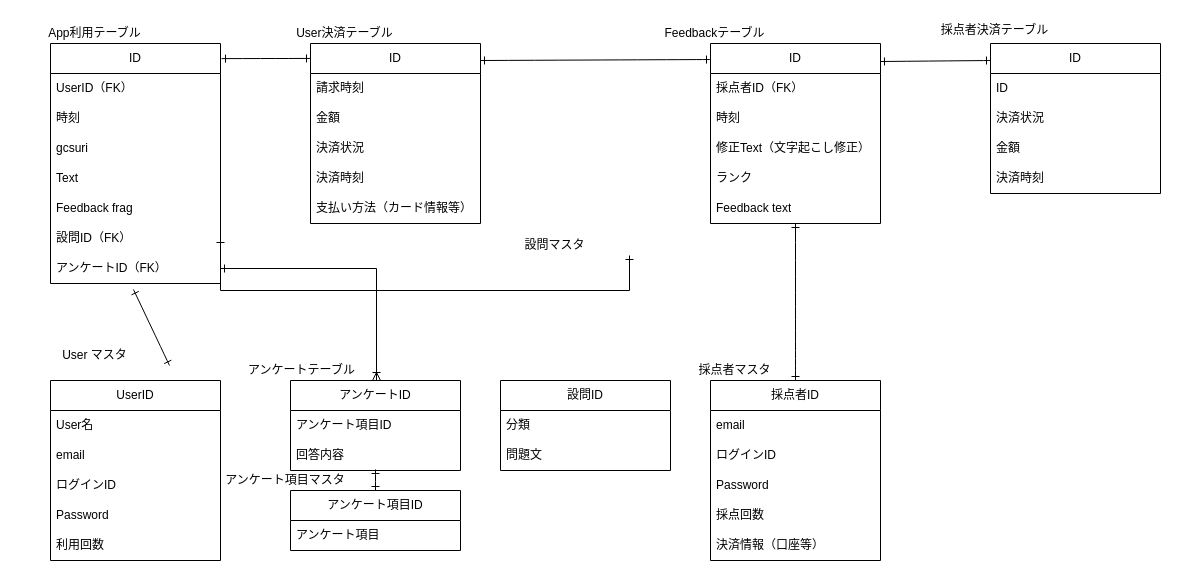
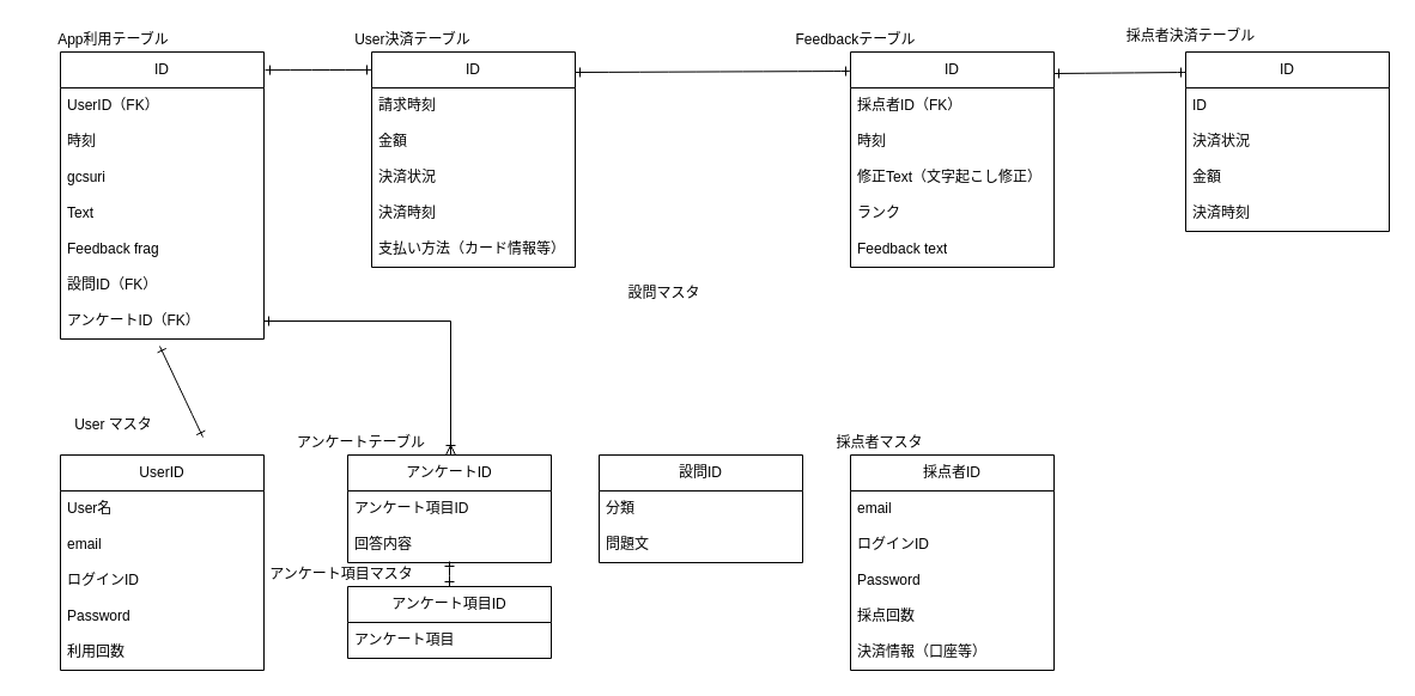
  <mxCell id="0" />
  <mxCell id="1" parent="0" />
  <mxCell id="2" value="ID" style="swimlane;fontStyle=0;childLayout=stackLayout;horizontal=1;startSize=30;horizontalStack=0;resizeParent=1;resizeParentMax=0;resizeLast=0;collapsible=1;marginBottom=0;whiteSpace=wrap;html=1;" vertex="1" parent="1"><mxGeometry x="50" y="43" width="170" height="240" as="geometry"><mxRectangle x="380" y="500" width="60" height="30" as="alternateBounds" /></mxGeometry></mxCell>
  <mxCell id="3" value="UserID（FK）" style="text;strokeColor=none;fillColor=none;align=left;verticalAlign=middle;spacingLeft=4;spacingRight=4;overflow=hidden;points=[[0,0.5],[1,0.5]];portConstraint=eastwest;rotatable=0;whiteSpace=wrap;html=1;" vertex="1" parent="2"><mxGeometry y="30" width="170" height="30" as="geometry" /></mxCell>
  <mxCell id="4" value="時刻" style="text;strokeColor=none;fillColor=none;align=left;verticalAlign=middle;spacingLeft=4;spacingRight=4;overflow=hidden;points=[[0,0.5],[1,0.5]];portConstraint=eastwest;rotatable=0;whiteSpace=wrap;html=1;" vertex="1" parent="2"><mxGeometry y="60" width="170" height="30" as="geometry" /></mxCell>
  <mxCell id="5" value="gcsuri" style="text;strokeColor=none;fillColor=none;align=left;verticalAlign=middle;spacingLeft=4;spacingRight=4;overflow=hidden;points=[[0,0.5],[1,0.5]];portConstraint=eastwest;rotatable=0;whiteSpace=wrap;html=1;" vertex="1" parent="2"><mxGeometry y="90" width="170" height="30" as="geometry" /></mxCell>
  <mxCell id="6" value="Text" style="text;strokeColor=none;fillColor=none;align=left;verticalAlign=middle;spacingLeft=4;spacingRight=4;overflow=hidden;points=[[0,0.5],[1,0.5]];portConstraint=eastwest;rotatable=0;whiteSpace=wrap;html=1;" vertex="1" parent="2"><mxGeometry y="120" width="170" height="30" as="geometry" /></mxCell>
  <mxCell id="7" value="Feedback frag" style="text;strokeColor=none;fillColor=none;align=left;verticalAlign=middle;spacingLeft=4;spacingRight=4;overflow=hidden;points=[[0,0.5],[1,0.5]];portConstraint=eastwest;rotatable=0;whiteSpace=wrap;html=1;" vertex="1" parent="2"><mxGeometry y="150" width="170" height="30" as="geometry" /></mxCell>
  <mxCell id="8" value="設問ID（FK）" style="text;strokeColor=none;fillColor=none;align=left;verticalAlign=middle;spacingLeft=4;spacingRight=4;overflow=hidden;points=[[0,0.5],[1,0.5]];portConstraint=eastwest;rotatable=0;whiteSpace=wrap;html=1;" vertex="1" parent="2"><mxGeometry y="180" width="170" height="30" as="geometry" /></mxCell>
  <mxCell id="9" value="アンケートID（FK）" style="text;strokeColor=none;fillColor=none;align=left;verticalAlign=middle;spacingLeft=4;spacingRight=4;overflow=hidden;points=[[0,0.5],[1,0.5]];portConstraint=eastwest;rotatable=0;whiteSpace=wrap;html=1;" vertex="1" parent="2"><mxGeometry y="210" width="170" height="30" as="geometry" /></mxCell>
  <mxCell id="10" value="UserID" style="swimlane;fontStyle=0;childLayout=stackLayout;horizontal=1;startSize=30;horizontalStack=0;resizeParent=1;resizeParentMax=0;resizeLast=0;collapsible=1;marginBottom=0;whiteSpace=wrap;html=1;" vertex="1" parent="1"><mxGeometry x="50" y="380" width="170" height="180" as="geometry"><mxRectangle x="380" y="500" width="60" height="30" as="alternateBounds" /></mxGeometry></mxCell>
  <mxCell id="11" value="User名" style="text;strokeColor=none;fillColor=none;align=left;verticalAlign=middle;spacingLeft=4;spacingRight=4;overflow=hidden;points=[[0,0.5],[1,0.5]];portConstraint=eastwest;rotatable=0;whiteSpace=wrap;html=1;" vertex="1" parent="10"><mxGeometry y="30" width="170" height="30" as="geometry" /></mxCell>
  <mxCell id="12" value="email" style="text;strokeColor=none;fillColor=none;align=left;verticalAlign=middle;spacingLeft=4;spacingRight=4;overflow=hidden;points=[[0,0.5],[1,0.5]];portConstraint=eastwest;rotatable=0;whiteSpace=wrap;html=1;" vertex="1" parent="10"><mxGeometry y="60" width="170" height="30" as="geometry" /></mxCell>
  <mxCell id="13" value="ログインID" style="text;strokeColor=none;fillColor=none;align=left;verticalAlign=middle;spacingLeft=4;spacingRight=4;overflow=hidden;points=[[0,0.5],[1,0.5]];portConstraint=eastwest;rotatable=0;whiteSpace=wrap;html=1;" vertex="1" parent="10"><mxGeometry y="90" width="170" height="30" as="geometry" /></mxCell>
  <mxCell id="14" value="Password" style="text;strokeColor=none;fillColor=none;align=left;verticalAlign=middle;spacingLeft=4;spacingRight=4;overflow=hidden;points=[[0,0.5],[1,0.5]];portConstraint=eastwest;rotatable=0;whiteSpace=wrap;html=1;" vertex="1" parent="10"><mxGeometry y="120" width="170" height="30" as="geometry" /></mxCell>
  <mxCell id="15" value="利用回数" style="text;strokeColor=none;fillColor=none;align=left;verticalAlign=middle;spacingLeft=4;spacingRight=4;overflow=hidden;points=[[0,0.5],[1,0.5]];portConstraint=eastwest;rotatable=0;whiteSpace=wrap;html=1;" vertex="1" parent="10"><mxGeometry y="150" width="170" height="30" as="geometry" /></mxCell>
  <mxCell id="16" value="ID" style="swimlane;fontStyle=0;childLayout=stackLayout;horizontal=1;startSize=30;horizontalStack=0;resizeParent=1;resizeParentMax=0;resizeLast=0;collapsible=1;marginBottom=0;whiteSpace=wrap;html=1;" vertex="1" parent="1"><mxGeometry x="310" y="43" width="170" height="180" as="geometry"><mxRectangle x="380" y="500" width="60" height="30" as="alternateBounds" /></mxGeometry></mxCell>
  <mxCell id="17" value="請求時刻" style="text;strokeColor=none;fillColor=none;align=left;verticalAlign=middle;spacingLeft=4;spacingRight=4;overflow=hidden;points=[[0,0.5],[1,0.5]];portConstraint=eastwest;rotatable=0;whiteSpace=wrap;html=1;" vertex="1" parent="16"><mxGeometry y="30" width="170" height="30" as="geometry" /></mxCell>
  <mxCell id="18" value="金額" style="text;strokeColor=none;fillColor=none;align=left;verticalAlign=middle;spacingLeft=4;spacingRight=4;overflow=hidden;points=[[0,0.5],[1,0.5]];portConstraint=eastwest;rotatable=0;whiteSpace=wrap;html=1;" vertex="1" parent="16"><mxGeometry y="60" width="170" height="30" as="geometry" /></mxCell>
  <mxCell id="19" value="決済状況" style="text;strokeColor=none;fillColor=none;align=left;verticalAlign=middle;spacingLeft=4;spacingRight=4;overflow=hidden;points=[[0,0.5],[1,0.5]];portConstraint=eastwest;rotatable=0;whiteSpace=wrap;html=1;" vertex="1" parent="16"><mxGeometry y="90" width="170" height="30" as="geometry" /></mxCell>
  <mxCell id="20" value="決済時刻" style="text;strokeColor=none;fillColor=none;align=left;verticalAlign=middle;spacingLeft=4;spacingRight=4;overflow=hidden;points=[[0,0.5],[1,0.5]];portConstraint=eastwest;rotatable=0;whiteSpace=wrap;html=1;" vertex="1" parent="16"><mxGeometry y="120" width="170" height="30" as="geometry" /></mxCell>
  <mxCell id="21" value="支払い方法（カード情報等）" style="text;strokeColor=none;fillColor=none;align=left;verticalAlign=middle;spacingLeft=4;spacingRight=4;overflow=hidden;points=[[0,0.5],[1,0.5]];portConstraint=eastwest;rotatable=0;whiteSpace=wrap;html=1;" vertex="1" parent="16"><mxGeometry y="150" width="170" height="30" as="geometry" /></mxCell>
  <mxCell id="22" value="ID" style="swimlane;fontStyle=0;childLayout=stackLayout;horizontal=1;startSize=30;horizontalStack=0;resizeParent=1;resizeParentMax=0;resizeLast=0;collapsible=1;marginBottom=0;whiteSpace=wrap;html=1;" vertex="1" parent="1"><mxGeometry x="710" y="43" width="170" height="180" as="geometry"><mxRectangle x="380" y="500" width="60" height="30" as="alternateBounds" /></mxGeometry></mxCell>
  <mxCell id="23" value="採点者ID（FK）" style="text;strokeColor=none;fillColor=none;align=left;verticalAlign=middle;spacingLeft=4;spacingRight=4;overflow=hidden;points=[[0,0.5],[1,0.5]];portConstraint=eastwest;rotatable=0;whiteSpace=wrap;html=1;" vertex="1" parent="22"><mxGeometry y="30" width="170" height="30" as="geometry" /></mxCell>
  <mxCell id="24" value="時刻" style="text;strokeColor=none;fillColor=none;align=left;verticalAlign=middle;spacingLeft=4;spacingRight=4;overflow=hidden;points=[[0,0.5],[1,0.5]];portConstraint=eastwest;rotatable=0;whiteSpace=wrap;html=1;" vertex="1" parent="22"><mxGeometry y="60" width="170" height="30" as="geometry" /></mxCell>
  <mxCell id="25" value="修正Text（文字起こし修正）" style="text;strokeColor=none;fillColor=none;align=left;verticalAlign=middle;spacingLeft=4;spacingRight=4;overflow=hidden;points=[[0,0.5],[1,0.5]];portConstraint=eastwest;rotatable=0;whiteSpace=wrap;html=1;" vertex="1" parent="22"><mxGeometry y="90" width="170" height="30" as="geometry" /></mxCell>
  <mxCell id="26" value="ランク" style="text;strokeColor=none;fillColor=none;align=left;verticalAlign=middle;spacingLeft=4;spacingRight=4;overflow=hidden;points=[[0,0.5],[1,0.5]];portConstraint=eastwest;rotatable=0;whiteSpace=wrap;html=1;" vertex="1" parent="22"><mxGeometry y="120" width="170" height="30" as="geometry" /></mxCell>
  <mxCell id="27" value="Feedback text" style="text;strokeColor=none;fillColor=none;align=left;verticalAlign=middle;spacingLeft=4;spacingRight=4;overflow=hidden;points=[[0,0.5],[1,0.5]];portConstraint=eastwest;rotatable=0;whiteSpace=wrap;html=1;" vertex="1" parent="22"><mxGeometry y="150" width="170" height="30" as="geometry" /></mxCell>
  <mxCell id="28" value="設問ID" style="swimlane;fontStyle=0;childLayout=stackLayout;horizontal=1;startSize=30;horizontalStack=0;resizeParent=1;resizeParentMax=0;resizeLast=0;collapsible=1;marginBottom=0;whiteSpace=wrap;html=1;" vertex="1" parent="1"><mxGeometry x="500" y="380" width="170" height="90" as="geometry"><mxRectangle x="380" y="500" width="60" height="30" as="alternateBounds" /></mxGeometry></mxCell>
  <mxCell id="29" value="分類" style="text;strokeColor=none;fillColor=none;align=left;verticalAlign=middle;spacingLeft=4;spacingRight=4;overflow=hidden;points=[[0,0.5],[1,0.5]];portConstraint=eastwest;rotatable=0;whiteSpace=wrap;html=1;" vertex="1" parent="28"><mxGeometry y="30" width="170" height="30" as="geometry" /></mxCell>
  <mxCell id="30" value="問題文" style="text;strokeColor=none;fillColor=none;align=left;verticalAlign=middle;spacingLeft=4;spacingRight=4;overflow=hidden;points=[[0,0.5],[1,0.5]];portConstraint=eastwest;rotatable=0;whiteSpace=wrap;html=1;" vertex="1" parent="28"><mxGeometry y="60" width="170" height="30" as="geometry" /></mxCell>
  <mxCell id="31" value="ID" style="swimlane;fontStyle=0;childLayout=stackLayout;horizontal=1;startSize=30;horizontalStack=0;resizeParent=1;resizeParentMax=0;resizeLast=0;collapsible=1;marginBottom=0;whiteSpace=wrap;html=1;" vertex="1" parent="1"><mxGeometry x="990" y="43" width="170" height="150" as="geometry"><mxRectangle x="380" y="500" width="60" height="30" as="alternateBounds" /></mxGeometry></mxCell>
  <mxCell id="32" value="ID" style="text;strokeColor=none;fillColor=none;align=left;verticalAlign=middle;spacingLeft=4;spacingRight=4;overflow=hidden;points=[[0,0.5],[1,0.5]];portConstraint=eastwest;rotatable=0;whiteSpace=wrap;html=1;" vertex="1" parent="31"><mxGeometry y="30" width="170" height="30" as="geometry" /></mxCell>
  <mxCell id="33" value="決済状況" style="text;strokeColor=none;fillColor=none;align=left;verticalAlign=middle;spacingLeft=4;spacingRight=4;overflow=hidden;points=[[0,0.5],[1,0.5]];portConstraint=eastwest;rotatable=0;whiteSpace=wrap;html=1;" vertex="1" parent="31"><mxGeometry y="60" width="170" height="30" as="geometry" /></mxCell>
  <mxCell id="34" value="金額" style="text;strokeColor=none;fillColor=none;align=left;verticalAlign=middle;spacingLeft=4;spacingRight=4;overflow=hidden;points=[[0,0.5],[1,0.5]];portConstraint=eastwest;rotatable=0;whiteSpace=wrap;html=1;" vertex="1" parent="31"><mxGeometry y="90" width="170" height="30" as="geometry" /></mxCell>
  <mxCell id="35" value="決済時刻" style="text;strokeColor=none;fillColor=none;align=left;verticalAlign=middle;spacingLeft=4;spacingRight=4;overflow=hidden;points=[[0,0.5],[1,0.5]];portConstraint=eastwest;rotatable=0;whiteSpace=wrap;html=1;" vertex="1" parent="31"><mxGeometry y="120" width="170" height="30" as="geometry" /></mxCell>
  <mxCell id="36" value="採点者ID" style="swimlane;fontStyle=0;childLayout=stackLayout;horizontal=1;startSize=30;horizontalStack=0;resizeParent=1;resizeParentMax=0;resizeLast=0;collapsible=1;marginBottom=0;whiteSpace=wrap;html=1;" vertex="1" parent="1"><mxGeometry x="710" y="380" width="170" height="180" as="geometry"><mxRectangle x="380" y="500" width="60" height="30" as="alternateBounds" /></mxGeometry></mxCell>
  <mxCell id="37" value="email" style="text;strokeColor=none;fillColor=none;align=left;verticalAlign=middle;spacingLeft=4;spacingRight=4;overflow=hidden;points=[[0,0.5],[1,0.5]];portConstraint=eastwest;rotatable=0;whiteSpace=wrap;html=1;" vertex="1" parent="36"><mxGeometry y="30" width="170" height="30" as="geometry" /></mxCell>
  <mxCell id="38" value="ログインID" style="text;strokeColor=none;fillColor=none;align=left;verticalAlign=middle;spacingLeft=4;spacingRight=4;overflow=hidden;points=[[0,0.5],[1,0.5]];portConstraint=eastwest;rotatable=0;whiteSpace=wrap;html=1;" vertex="1" parent="36"><mxGeometry y="60" width="170" height="30" as="geometry" /></mxCell>
  <mxCell id="39" value="Password" style="text;strokeColor=none;fillColor=none;align=left;verticalAlign=middle;spacingLeft=4;spacingRight=4;overflow=hidden;points=[[0,0.5],[1,0.5]];portConstraint=eastwest;rotatable=0;whiteSpace=wrap;html=1;" vertex="1" parent="36"><mxGeometry y="90" width="170" height="30" as="geometry" /></mxCell>
  <mxCell id="40" value="採点回数" style="text;strokeColor=none;fillColor=none;align=left;verticalAlign=middle;spacingLeft=4;spacingRight=4;overflow=hidden;points=[[0,0.5],[1,0.5]];portConstraint=eastwest;rotatable=0;whiteSpace=wrap;html=1;" vertex="1" parent="36"><mxGeometry y="120" width="170" height="30" as="geometry" /></mxCell>
  <mxCell id="41" value="決済情報（口座等）" style="text;strokeColor=none;fillColor=none;align=left;verticalAlign=middle;spacingLeft=4;spacingRight=4;overflow=hidden;points=[[0,0.5],[1,0.5]];portConstraint=eastwest;rotatable=0;whiteSpace=wrap;html=1;" vertex="1" parent="36"><mxGeometry y="150" width="170" height="30" as="geometry" /></mxCell>
  <mxCell id="42" value="アンケートID" style="swimlane;fontStyle=0;childLayout=stackLayout;horizontal=1;startSize=30;horizontalStack=0;resizeParent=1;resizeParentMax=0;resizeLast=0;collapsible=1;marginBottom=0;whiteSpace=wrap;html=1;" vertex="1" parent="1"><mxGeometry x="290" y="380" width="170" height="90" as="geometry"><mxRectangle x="380" y="500" width="60" height="30" as="alternateBounds" /></mxGeometry></mxCell>
  <mxCell id="43" value="アンケート項目ID" style="text;strokeColor=none;fillColor=none;align=left;verticalAlign=middle;spacingLeft=4;spacingRight=4;overflow=hidden;points=[[0,0.5],[1,0.5]];portConstraint=eastwest;rotatable=0;whiteSpace=wrap;html=1;" vertex="1" parent="42"><mxGeometry y="30" width="170" height="30" as="geometry" /></mxCell>
  <mxCell id="44" value="回答内容" style="text;strokeColor=none;fillColor=none;align=left;verticalAlign=middle;spacingLeft=4;spacingRight=4;overflow=hidden;points=[[0,0.5],[1,0.5]];portConstraint=eastwest;rotatable=0;whiteSpace=wrap;html=1;" vertex="1" parent="42"><mxGeometry y="60" width="170" height="30" as="geometry" /></mxCell>
  <mxCell id="45" value="アンケート項目ID" style="swimlane;fontStyle=0;childLayout=stackLayout;horizontal=1;startSize=30;horizontalStack=0;resizeParent=1;resizeParentMax=0;resizeLast=0;collapsible=1;marginBottom=0;whiteSpace=wrap;html=1;" vertex="1" parent="1"><mxGeometry x="290" y="490" width="170" height="60" as="geometry"><mxRectangle x="380" y="500" width="60" height="30" as="alternateBounds" /></mxGeometry></mxCell>
  <mxCell id="46" value="アンケート項目" style="text;strokeColor=none;fillColor=none;align=left;verticalAlign=middle;spacingLeft=4;spacingRight=4;overflow=hidden;points=[[0,0.5],[1,0.5]];portConstraint=eastwest;rotatable=0;whiteSpace=wrap;html=1;" vertex="1" parent="45"><mxGeometry y="30" width="170" height="30" as="geometry" /></mxCell>
  <mxCell id="47" value="" style="endArrow=ERone;html=1;rounded=0;curved=1;entryX=0.5;entryY=0;entryDx=0;entryDy=0;startArrow=ERone;startFill=0;endFill=0;exitX=0.5;exitY=0.967;exitDx=0;exitDy=0;exitPerimeter=0;" edge="1" parent="1" source="44" target="45"><mxGeometry width="50" height="50" relative="1" as="geometry"><mxPoint x="560" y="125" as="sourcePoint" /><mxPoint x="590" y="125" as="targetPoint" /></mxGeometry></mxCell>
- <mxCell id="48" value="" style="endArrow=ERone;html=1;rounded=0;curved=1;startArrow=ERone;startFill=0;endFill=0;exitX=0.5;exitY=0;exitDx=0;exitDy=0;exitPerimeter=0;" edge="1" parent="1" source="36" target="27"><mxGeometry width="50" height="50" relative="1" as="geometry"><mxPoint x="866.256" y="380" as="sourcePoint" /><mxPoint x="860.95" y="283" as="targetPoint" /></mxGeometry></mxCell>
  <mxCell id="49" value="App利用テーブル" style="rounded=0;whiteSpace=wrap;html=1;fillColor=none;strokeColor=none;" vertex="1" parent="1"><mxGeometry x="20" y="23" width="149" height="20" as="geometry" /></mxCell>
  <mxCell id="50" value="User決済テーブル" style="rounded=0;whiteSpace=wrap;html=1;fillColor=none;strokeColor=none;" vertex="1" parent="1"><mxGeometry x="270" y="23" width="149" height="20" as="geometry" /></mxCell>
  <mxCell id="51" value="Feedbackテーブル" style="rounded=0;whiteSpace=wrap;html=1;fillColor=none;strokeColor=none;" vertex="1" parent="1"><mxGeometry x="640" y="23" width="149" height="20" as="geometry" /></mxCell>
  <mxCell id="52" value="採点者決済テーブル" style="rounded=0;whiteSpace=wrap;html=1;fillColor=none;strokeColor=none;" vertex="1" parent="1"><mxGeometry x="920" y="20" width="149" height="20" as="geometry" /></mxCell>
  <mxCell id="53" value="採点者マスタ" style="rounded=0;whiteSpace=wrap;html=1;fillColor=none;strokeColor=none;" vertex="1" parent="1"><mxGeometry x="660" y="360" width="149" height="20" as="geometry" /></mxCell>
  <mxCell id="54" value="設問マスタ" style="rounded=0;whiteSpace=wrap;html=1;fillColor=none;strokeColor=none;" vertex="1" parent="1"><mxGeometry x="480" y="235" width="149" height="20" as="geometry" /></mxCell>
  <mxCell id="55" value="アンケートテーブル" style="rounded=0;whiteSpace=wrap;html=1;fillColor=none;strokeColor=none;" vertex="1" parent="1"><mxGeometry x="227" y="360" width="149" height="20" as="geometry" /></mxCell>
  <mxCell id="56" value="User マスタ" style="rounded=0;whiteSpace=wrap;html=1;fillColor=none;strokeColor=none;" vertex="1" parent="1"><mxGeometry x="20" y="345" width="149" height="20" as="geometry" /></mxCell>
  <mxCell id="57" value="アンケート項目マスタ" style="rounded=0;whiteSpace=wrap;html=1;fillColor=none;strokeColor=none;" vertex="1" parent="1"><mxGeometry x="220" y="470" width="130" height="20" as="geometry" /></mxCell>
  <mxCell id="58" value="" style="endArrow=ERone;html=1;rounded=0;curved=1;startArrow=ERone;startFill=0;endFill=0;exitX=1;exitY=1;exitDx=0;exitDy=0;entryX=0.488;entryY=1.2;entryDx=0;entryDy=0;entryPerimeter=0;" edge="1" parent="1" source="56" target="9"><mxGeometry width="50" height="50" relative="1" as="geometry"><mxPoint x="134.5" y="380" as="sourcePoint" /><mxPoint x="134.5" y="223" as="targetPoint" /></mxGeometry></mxCell>
  <mxCell id="59" value="" style="endArrow=ERone;html=1;rounded=0;startArrow=ERoneToMany;startFill=0;endFill=0;exitX=1;exitY=1;exitDx=0;exitDy=0;entryX=1;entryY=0.5;entryDx=0;entryDy=0;edgeStyle=elbowEdgeStyle;" edge="1" parent="1" source="55" target="9"><mxGeometry width="50" height="50" relative="1" as="geometry"><mxPoint x="221" y="321" as="sourcePoint" /><mxPoint x="220" y="230" as="targetPoint" /><Array as="points"><mxPoint x="376" y="320" /></Array></mxGeometry></mxCell>
- <mxCell id="60" value="" style="endArrow=ERone;html=1;rounded=0;startArrow=ERone;startFill=0;endFill=0;exitX=1;exitY=1;exitDx=0;exitDy=0;entryX=1;entryY=0.5;entryDx=0;entryDy=0;edgeStyle=elbowEdgeStyle;" edge="1" parent="1" source="54" target="8"><mxGeometry width="50" height="50" relative="1" as="geometry"><mxPoint x="144" y="390" as="sourcePoint" /><mxPoint x="143" y="299" as="targetPoint" /><Array as="points"><mxPoint x="600" y="290" /></Array></mxGeometry></mxCell>
  <mxCell id="61" value="" style="endArrow=ERone;html=1;rounded=0;curved=1;startArrow=ERone;startFill=0;endFill=0;exitX=0;exitY=0.083;exitDx=0;exitDy=0;exitPerimeter=0;entryX=1.006;entryY=0.063;entryDx=0;entryDy=0;entryPerimeter=0;" edge="1" parent="1" source="16" target="2"><mxGeometry width="50" height="50" relative="1" as="geometry"><mxPoint x="261" y="193" as="sourcePoint" /><mxPoint x="223" y="56" as="targetPoint" /></mxGeometry></mxCell>
  <mxCell id="62" value="" style="endArrow=ERone;html=1;rounded=0;curved=1;startArrow=ERone;startFill=0;endFill=0;exitX=0;exitY=0.089;exitDx=0;exitDy=0;exitPerimeter=0;" edge="1" parent="1" source="22"><mxGeometry width="50" height="50" relative="1" as="geometry"><mxPoint x="700" y="70" as="sourcePoint" /><mxPoint x="480" y="60" as="targetPoint" /></mxGeometry></mxCell>
  <mxCell id="63" value="" style="endArrow=ERone;html=1;rounded=0;curved=1;startArrow=ERone;startFill=0;endFill=0;exitX=0;exitY=0.089;exitDx=0;exitDy=0;exitPerimeter=0;" edge="1" parent="1"><mxGeometry width="50" height="50" relative="1" as="geometry"><mxPoint x="990" y="60" as="sourcePoint" /><mxPoint x="880" y="61" as="targetPoint" /></mxGeometry></mxCell>
